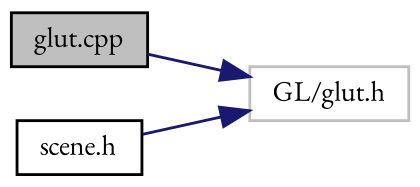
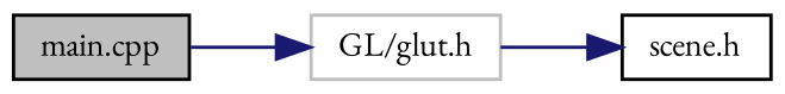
  digraph {
    fontname="EB Garamond"
    rankdir=LR
    node [color=black fillcolor=white fontname="EB Garamond" fontsize=10 shape=record style=filled]
    edge [color=midnightblue fontname="EB Garamond" fontsize=10 labelfontname=Helvetica labelfontsize=10 style=solid]
-   n1 [fillcolor=grey75 fontcolor=black height=0.2 label="glut.cpp" width=0.4]
+   n1 [fillcolor=grey75 fontcolor=black height=0.2 label="main.cpp" width=0.4]
    n2 [color=grey75 height=0.2 label="GL/glut.h" width=0.4]
    n3 [height=0.2 label="scene.h" width=0.4]
    n1 -> n2
-   n3 -> n2
+   n2 -> n3
  }
